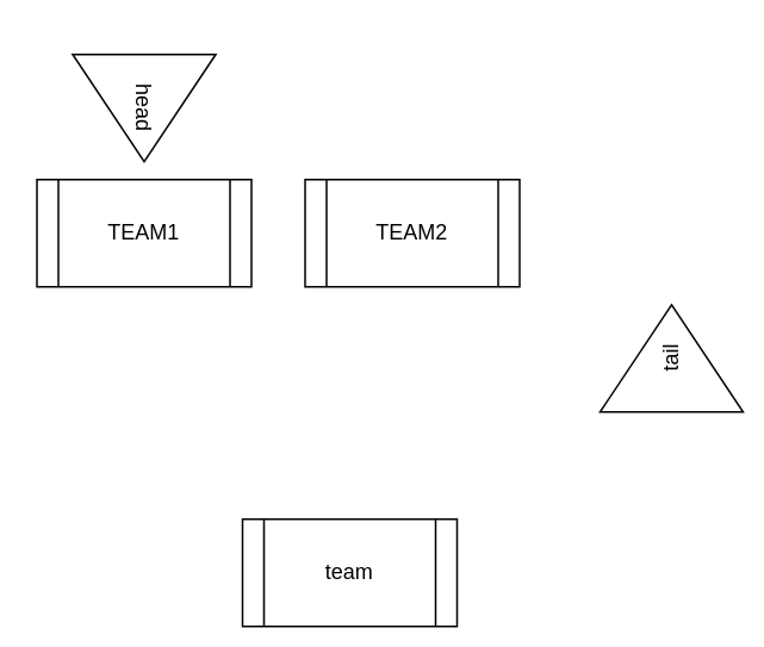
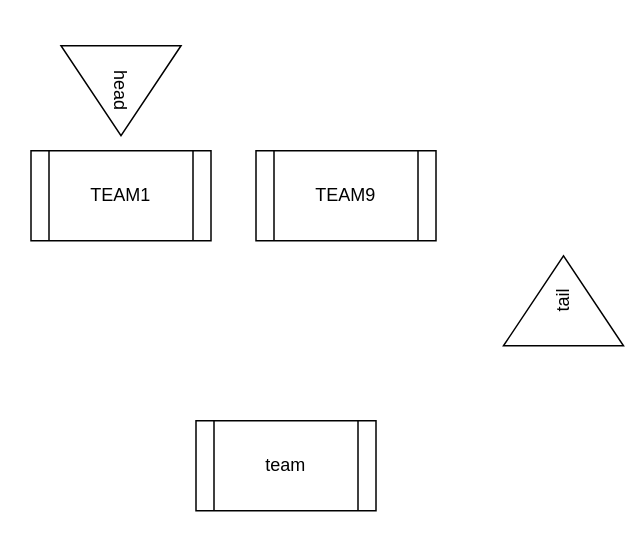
  <mxCell id="0" />
  <mxCell id="1" parent="0" />
  <mxCell id="2" value="TEAM1" style="shape=process;whiteSpace=wrap;html=1;backgroundOutline=1;" vertex="1" parent="1"><mxGeometry x="20" y="100" width="120" height="60" as="geometry" /></mxCell>
- <mxCell id="3" value="TEAM2" style="shape=process;whiteSpace=wrap;html=1;backgroundOutline=1;" vertex="1" parent="1"><mxGeometry x="170" y="100" width="120" height="60" as="geometry" /></mxCell>
+ <mxCell id="3" value="TEAM9" style="shape=process;whiteSpace=wrap;html=1;backgroundOutline=1;" vertex="1" parent="1"><mxGeometry x="170" y="100" width="120" height="60" as="geometry" /></mxCell>
  <mxCell id="4" value="head" style="triangle;whiteSpace=wrap;html=1;rotation=90;" vertex="1" parent="1"><mxGeometry x="50" y="20" width="60" height="80" as="geometry" /></mxCell>
  <mxCell id="5" value="tail&lt;br&gt;" style="triangle;whiteSpace=wrap;html=1;rotation=-90;" vertex="1" parent="1"><mxGeometry x="345" y="160" width="60" height="80" as="geometry" /></mxCell>
- <mxCell id="6" value="team" style="shape=process;whiteSpace=wrap;html=1;backgroundOutline=1;" vertex="1" parent="1"><mxGeometry x="135" y="290" width="120" height="60" as="geometry" /></mxCell>
+ <mxCell id="6" value="team" style="shape=process;whiteSpace=wrap;html=1;backgroundOutline=1;" vertex="1" parent="1"><mxGeometry x="130" y="280" width="120" height="60" as="geometry" /></mxCell>
